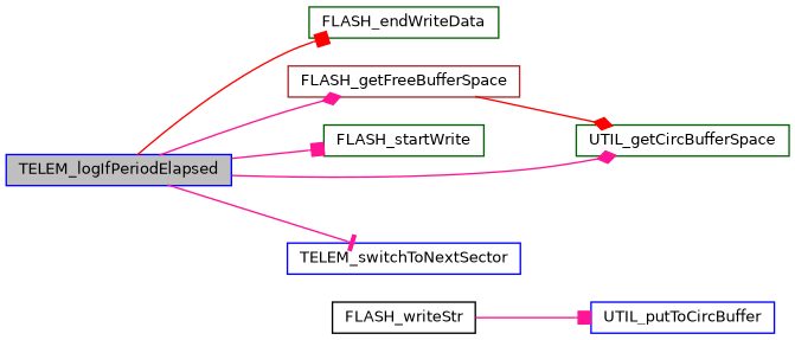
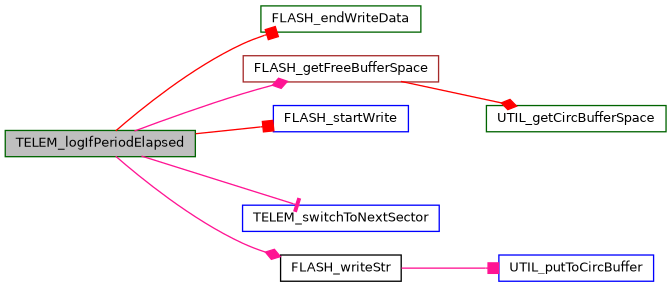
  digraph {
    rankdir=LR
    node [color=darkgreen fillcolor=white fontname=Helvetica fontsize=10 shape=record style=filled]
    edge [arrowhead=box color=deeppink fontname=Helvetica fontsize=10 labelfontname=Helvetica labelfontsize=10 style=solid]
-   n1 [color=blue fillcolor=grey75 fontcolor=black height=0.2 label=TELEM_logIfPeriodElapsed width=0.4]
+   n1 [fillcolor=grey75 fontcolor=black height=0.2 label=TELEM_logIfPeriodElapsed width=0.4]
    n2 [height=0.2 label=FLASH_endWriteData width=0.4]
    n3 [color=brown height=0.2 label=FLASH_getFreeBufferSpace width=0.4]
-   n4 [height=0.2 label=FLASH_startWrite width=0.4]
+   n4 [color=blue height=0.2 label=FLASH_startWrite width=0.4]
    n5 [color=black height=0.2 label=FLASH_writeStr width=0.4]
    n6 [color=blue height=0.2 label=TELEM_switchToNextSector width=0.4]
    n7 [height=0.2 label=UTIL_getCircBufferSpace width=0.4]
    n8 [color=blue height=0.2 label=UTIL_putToCircBuffer width=0.4]
    n1 -> n2 [color=red]
    n1 -> n3 [arrowhead=diamond]
-   n1 -> n4
-   n1 -> n7 [arrowhead=diamond]
+   n1 -> n4 [color=red]
+   n1 -> n5 [arrowhead=diamond]
    n1 -> n6 [arrowhead=tee]
    n3 -> n7 [arrowhead=diamond color=red]
    n5 -> n8
  }
